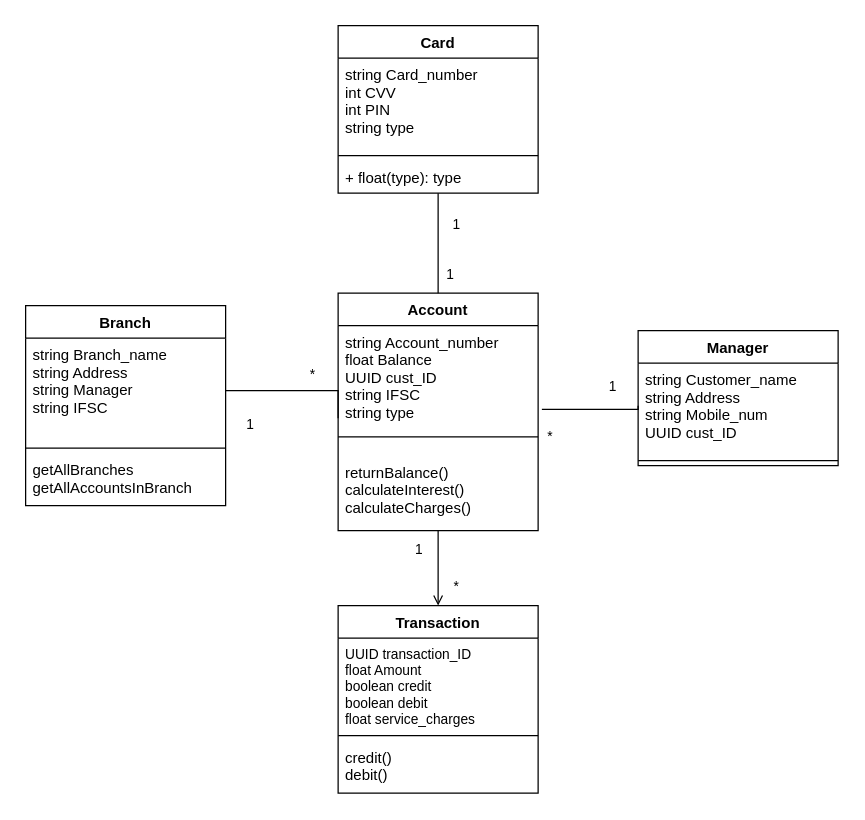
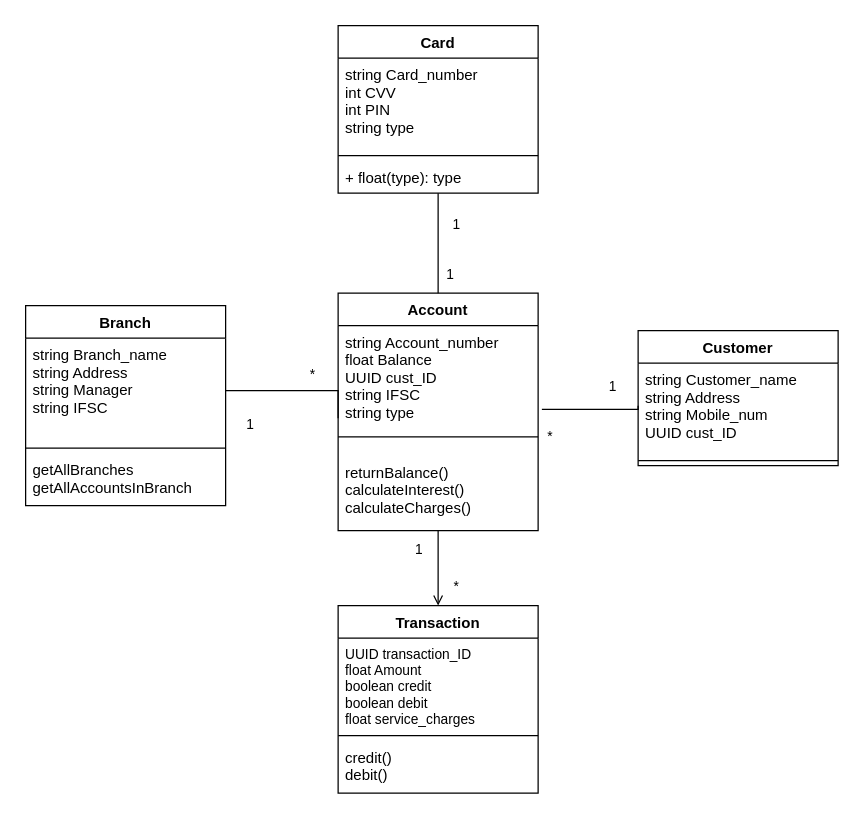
  <mxCell id="0" />
  <mxCell id="1" parent="0" />
  <mxCell id="2" value="Branch" style="swimlane;fontStyle=1;align=center;verticalAlign=top;childLayout=stackLayout;horizontal=1;startSize=26;horizontalStack=0;resizeParent=1;resizeParentMax=0;resizeLast=0;collapsible=1;marginBottom=0;" vertex="1" parent="1"><mxGeometry x="20" y="244" width="160" height="160" as="geometry" /></mxCell>
  <mxCell id="3" value="string Branch_name&#10;string Address&#10;string Manager&#10;string IFSC" style="text;strokeColor=none;fillColor=none;align=left;verticalAlign=top;spacingLeft=4;spacingRight=4;overflow=hidden;rotatable=0;points=[[0,0.5],[1,0.5]];portConstraint=eastwest;" vertex="1" parent="2"><mxGeometry y="26" width="160" height="84" as="geometry" /></mxCell>
  <mxCell id="4" value="" style="line;strokeWidth=1;fillColor=none;align=left;verticalAlign=middle;spacingTop=-1;spacingLeft=3;spacingRight=3;rotatable=0;labelPosition=right;points=[];portConstraint=eastwest;" vertex="1" parent="2"><mxGeometry y="110" width="160" height="8" as="geometry" /></mxCell>
  <mxCell id="5" value="getAllBranches&#10;getAllAccountsInBranch" style="text;strokeColor=none;fillColor=none;align=left;verticalAlign=top;spacingLeft=4;spacingRight=4;overflow=hidden;rotatable=0;points=[[0,0.5],[1,0.5]];portConstraint=eastwest;" vertex="1" parent="2"><mxGeometry y="118" width="160" height="42" as="geometry" /></mxCell>
  <mxCell id="6" value="" style="edgeStyle=orthogonalEdgeStyle;rounded=0;orthogonalLoop=1;jettySize=auto;html=1;fontSize=11;endArrow=open;endFill=0;" edge="1" parent="1" source="7" target="14"><mxGeometry relative="1" as="geometry" /></mxCell>
  <mxCell id="7" value="Account" style="swimlane;fontStyle=1;align=center;verticalAlign=top;childLayout=stackLayout;horizontal=1;startSize=26;horizontalStack=0;resizeParent=1;resizeParentMax=0;resizeLast=0;collapsible=1;marginBottom=0;" vertex="1" parent="1"><mxGeometry x="270" y="234" width="160" height="190" as="geometry" /></mxCell>
  <mxCell id="8" value="string Account_number&#10;float Balance&#10;UUID cust_ID&#10;string IFSC&#10;string type" style="text;strokeColor=none;fillColor=none;align=left;verticalAlign=top;spacingLeft=4;spacingRight=4;overflow=hidden;rotatable=0;points=[[0,0.5],[1,0.5]];portConstraint=eastwest;" vertex="1" parent="7"><mxGeometry y="26" width="160" height="74" as="geometry" /></mxCell>
  <mxCell id="9" value="" style="line;strokeWidth=1;fillColor=none;align=left;verticalAlign=middle;spacingTop=-1;spacingLeft=3;spacingRight=3;rotatable=0;labelPosition=right;points=[];portConstraint=eastwest;" vertex="1" parent="7"><mxGeometry y="100" width="160" height="30" as="geometry" /></mxCell>
  <mxCell id="10" value="returnBalance()&#10;calculateInterest()&#10;calculateCharges()" style="text;strokeColor=none;fillColor=none;align=left;verticalAlign=top;spacingLeft=4;spacingRight=4;overflow=hidden;rotatable=0;points=[[0,0.5],[1,0.5]];portConstraint=eastwest;" vertex="1" parent="7"><mxGeometry y="130" width="160" height="60" as="geometry" /></mxCell>
- <mxCell id="11" value="Manager" style="swimlane;fontStyle=1;align=center;verticalAlign=top;childLayout=stackLayout;horizontal=1;startSize=26;horizontalStack=0;resizeParent=1;resizeParentMax=0;resizeLast=0;collapsible=1;marginBottom=0;" vertex="1" parent="1"><mxGeometry x="510" y="264" width="160" height="108" as="geometry" /></mxCell>
+ <mxCell id="11" value="Customer" style="swimlane;fontStyle=1;align=center;verticalAlign=top;childLayout=stackLayout;horizontal=1;startSize=26;horizontalStack=0;resizeParent=1;resizeParentMax=0;resizeLast=0;collapsible=1;marginBottom=0;" vertex="1" parent="1"><mxGeometry x="510" y="264" width="160" height="108" as="geometry" /></mxCell>
  <mxCell id="12" value="string Customer_name&#10;string Address&#10;string Mobile_num&#10;UUID cust_ID" style="text;strokeColor=none;fillColor=none;align=left;verticalAlign=top;spacingLeft=4;spacingRight=4;overflow=hidden;rotatable=0;points=[[0,0.5],[1,0.5]];portConstraint=eastwest;" vertex="1" parent="11"><mxGeometry y="26" width="160" height="74" as="geometry" /></mxCell>
  <mxCell id="13" value="" style="line;strokeWidth=1;fillColor=none;align=left;verticalAlign=middle;spacingTop=-1;spacingLeft=3;spacingRight=3;rotatable=0;labelPosition=right;points=[];portConstraint=eastwest;" vertex="1" parent="11"><mxGeometry y="100" width="160" height="8" as="geometry" /></mxCell>
  <mxCell id="14" value="Transaction" style="swimlane;fontStyle=1;align=center;verticalAlign=top;childLayout=stackLayout;horizontal=1;startSize=26;horizontalStack=0;resizeParent=1;resizeParentMax=0;resizeLast=0;collapsible=1;marginBottom=0;" vertex="1" parent="1"><mxGeometry x="270" y="484" width="160" height="150" as="geometry" /></mxCell>
  <mxCell id="15" value="UUID transaction_ID&#10;float Amount&#10;boolean credit&#10;boolean debit&#10;float service_charges&#10;" style="text;strokeColor=none;fillColor=none;align=left;verticalAlign=top;spacingLeft=4;spacingRight=4;overflow=hidden;rotatable=0;points=[[0,0.5],[1,0.5]];portConstraint=eastwest;fontSize=11;" vertex="1" parent="14"><mxGeometry y="26" width="160" height="74" as="geometry" /></mxCell>
  <mxCell id="16" value="" style="line;strokeWidth=1;fillColor=none;align=left;verticalAlign=middle;spacingTop=-1;spacingLeft=3;spacingRight=3;rotatable=0;labelPosition=right;points=[];portConstraint=eastwest;" vertex="1" parent="14"><mxGeometry y="100" width="160" height="8" as="geometry" /></mxCell>
  <mxCell id="17" value="credit()&#10;debit()" style="text;strokeColor=none;fillColor=none;align=left;verticalAlign=top;spacingLeft=4;spacingRight=4;overflow=hidden;rotatable=0;points=[[0,0.5],[1,0.5]];portConstraint=eastwest;" vertex="1" parent="14"><mxGeometry y="108" width="160" height="42" as="geometry" /></mxCell>
  <mxCell id="18" value="" style="edgeStyle=orthogonalEdgeStyle;rounded=0;orthogonalLoop=1;jettySize=auto;html=1;fontSize=11;endArrow=none;endFill=0;" edge="1" parent="1" source="19"><mxGeometry relative="1" as="geometry"><mxPoint x="350" y="234" as="targetPoint" /><Array as="points"><mxPoint x="350" y="207" /><mxPoint x="350" y="207" /></Array></mxGeometry></mxCell>
  <mxCell id="19" value="Card" style="swimlane;fontStyle=1;align=center;verticalAlign=top;childLayout=stackLayout;horizontal=1;startSize=26;horizontalStack=0;resizeParent=1;resizeParentMax=0;resizeLast=0;collapsible=1;marginBottom=0;" vertex="1" parent="1"><mxGeometry x="270" y="20" width="160" height="134" as="geometry" /></mxCell>
  <mxCell id="20" value="string Card_number&#10;int CVV&#10;int PIN&#10;string type" style="text;strokeColor=none;fillColor=none;align=left;verticalAlign=top;spacingLeft=4;spacingRight=4;overflow=hidden;rotatable=0;points=[[0,0.5],[1,0.5]];portConstraint=eastwest;" vertex="1" parent="19"><mxGeometry y="26" width="160" height="74" as="geometry" /></mxCell>
  <mxCell id="21" value="" style="line;strokeWidth=1;fillColor=none;align=left;verticalAlign=middle;spacingTop=-1;spacingLeft=3;spacingRight=3;rotatable=0;labelPosition=right;points=[];portConstraint=eastwest;" vertex="1" parent="19"><mxGeometry y="100" width="160" height="8" as="geometry" /></mxCell>
  <mxCell id="22" value="+ float(type): type" style="text;strokeColor=none;fillColor=none;align=left;verticalAlign=top;spacingLeft=4;spacingRight=4;overflow=hidden;rotatable=0;points=[[0,0.5],[1,0.5]];portConstraint=eastwest;" vertex="1" parent="19"><mxGeometry y="108" width="160" height="26" as="geometry" /></mxCell>
  <mxCell id="23" value="" style="edgeStyle=orthogonalEdgeStyle;rounded=0;orthogonalLoop=1;jettySize=auto;html=1;fontSize=11;endArrow=none;endFill=0;" edge="1" parent="1" source="3" target="9"><mxGeometry relative="1" as="geometry"><Array as="points"><mxPoint x="270" y="312" /></Array></mxGeometry></mxCell>
  <mxCell id="24" value="" style="edgeStyle=orthogonalEdgeStyle;rounded=0;orthogonalLoop=1;jettySize=auto;html=1;fontSize=11;endArrow=none;endFill=0;" edge="1" parent="1"><mxGeometry relative="1" as="geometry"><mxPoint x="433" y="327" as="sourcePoint" /><mxPoint x="510" y="324" as="targetPoint" /><Array as="points"><mxPoint x="433" y="327" /></Array></mxGeometry></mxCell>
  <mxCell id="25" value="1" style="text;html=1;strokeColor=none;fillColor=none;align=center;verticalAlign=middle;whiteSpace=wrap;rounded=0;fontSize=11;" vertex="1" parent="1"><mxGeometry x="335" y="164" width="60" height="30" as="geometry" /></mxCell>
  <mxCell id="26" value="1" style="text;html=1;strokeColor=none;fillColor=none;align=center;verticalAlign=middle;whiteSpace=wrap;rounded=0;fontSize=11;" vertex="1" parent="1"><mxGeometry x="330" y="204" width="60" height="30" as="geometry" /></mxCell>
  <mxCell id="27" value="1" style="text;html=1;strokeColor=none;fillColor=none;align=center;verticalAlign=middle;whiteSpace=wrap;rounded=0;fontSize=11;" vertex="1" parent="1"><mxGeometry x="460" y="294" width="60" height="30" as="geometry" /></mxCell>
  <mxCell id="28" value="*" style="text;html=1;strokeColor=none;fillColor=none;align=center;verticalAlign=middle;whiteSpace=wrap;rounded=0;fontSize=11;" vertex="1" parent="1"><mxGeometry x="410" y="334" width="60" height="30" as="geometry" /></mxCell>
  <mxCell id="29" value="1" style="text;html=1;strokeColor=none;fillColor=none;align=center;verticalAlign=middle;whiteSpace=wrap;rounded=0;fontSize=11;" vertex="1" parent="1"><mxGeometry x="170" y="324" width="60" height="30" as="geometry" /></mxCell>
  <mxCell id="30" value="*" style="text;html=1;strokeColor=none;fillColor=none;align=center;verticalAlign=middle;whiteSpace=wrap;rounded=0;fontSize=11;" vertex="1" parent="1"><mxGeometry x="220" y="284" width="60" height="30" as="geometry" /></mxCell>
  <mxCell id="31" value="*" style="text;html=1;strokeColor=none;fillColor=none;align=center;verticalAlign=middle;whiteSpace=wrap;rounded=0;fontSize=11;" vertex="1" parent="1"><mxGeometry x="335" y="454" width="60" height="30" as="geometry" /></mxCell>
  <mxCell id="32" value="1" style="text;html=1;strokeColor=none;fillColor=none;align=center;verticalAlign=middle;whiteSpace=wrap;rounded=0;fontSize=11;" vertex="1" parent="1"><mxGeometry x="305" y="424" width="60" height="30" as="geometry" /></mxCell>
